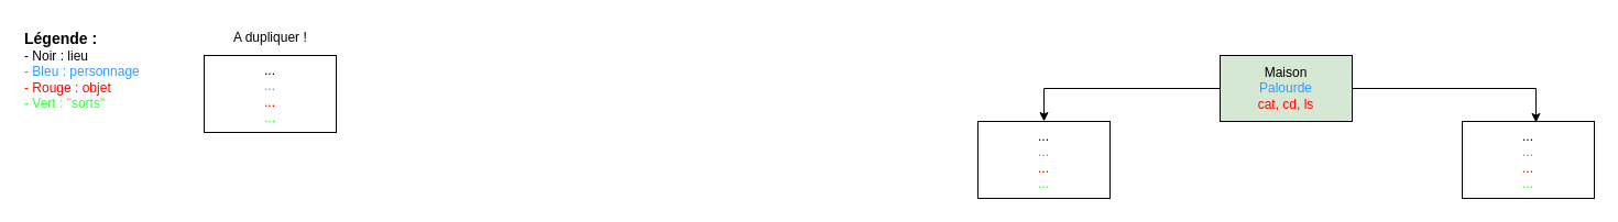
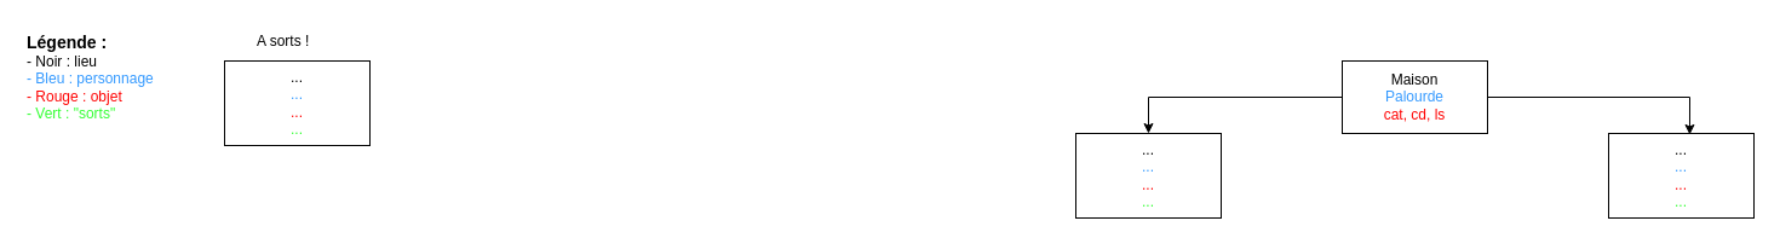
  <mxCell id="0" />
  <mxCell id="1" parent="0" />
  <mxCell id="2" style="edgeStyle=orthogonalEdgeStyle;rounded=0;orthogonalLoop=1;jettySize=auto;html=1;exitX=0;exitY=0.5;exitDx=0;exitDy=0;entryX=0.5;entryY=0;entryDx=0;entryDy=0;" edge="1" parent="1" source="3" target="4"><mxGeometry relative="1" as="geometry" /></mxCell>
- <mxCell id="3" value="&lt;div&gt;Maison&lt;/div&gt;&lt;div&gt;&lt;font color=&quot;#3399ff&quot;&gt;Palourde&lt;/font&gt;&lt;/div&gt;&lt;div&gt;&lt;font color=&quot;#ff0000&quot;&gt;cat, cd, ls&lt;/font&gt;&lt;br&gt;&lt;/div&gt;" style="rounded=0;whiteSpace=wrap;html=1;fillColor=#d5e8d4;" vertex="1" parent="1"><mxGeometry x="1108" y="50" width="120" height="60" as="geometry" /></mxCell>
+ <mxCell id="3" value="&lt;div&gt;Maison&lt;/div&gt;&lt;div&gt;&lt;font color=&quot;#3399ff&quot;&gt;Palourde&lt;/font&gt;&lt;/div&gt;&lt;div&gt;&lt;font color=&quot;#ff0000&quot;&gt;cat, cd, ls&lt;/font&gt;&lt;br&gt;&lt;/div&gt;" style="rounded=0;whiteSpace=wrap;html=1;" vertex="1" parent="1"><mxGeometry x="1108" y="50" width="120" height="60" as="geometry" /></mxCell>
  <mxCell id="4" value="&lt;div&gt;...&lt;/div&gt;&lt;div&gt;&lt;font color=&quot;#3399ff&quot;&gt;...&lt;/font&gt;&lt;/div&gt;&lt;div&gt;&lt;font color=&quot;#ff0000&quot;&gt;...&lt;/font&gt;&lt;br&gt;&lt;/div&gt;&lt;div&gt;&lt;font color=&quot;#33ff33&quot;&gt;...&lt;/font&gt;&lt;br&gt;&lt;/div&gt;" style="rounded=0;whiteSpace=wrap;html=1;" vertex="1" parent="1"><mxGeometry x="888" y="110" width="120" height="70" as="geometry" /></mxCell>
  <mxCell id="5" value="&lt;div&gt;&lt;font style=&quot;font-size: 14px;&quot;&gt;&lt;b&gt;Légende : &lt;/b&gt;&lt;/font&gt;&lt;br&gt;&lt;/div&gt;&lt;div&gt;- Noir : lieu&lt;/div&gt;&lt;div&gt;&lt;font color=&quot;#3399ff&quot;&gt;- Bleu : personnage&lt;/font&gt;&lt;/div&gt;&lt;div&gt;&lt;font color=&quot;#ff0000&quot;&gt;- Rouge : objet&lt;/font&gt;&lt;/div&gt;&lt;div&gt;&lt;font color=&quot;#33ff33&quot;&gt;- Vert : &quot;sorts&quot;&lt;/font&gt;&lt;br&gt;&lt;/div&gt;" style="text;html=1;whiteSpace=wrap;overflow=hidden;rounded=0;" vertex="1" parent="1"><mxGeometry x="20" y="20" width="180" height="120" as="geometry" /></mxCell>
  <mxCell id="6" value="&lt;div&gt;...&lt;/div&gt;&lt;div&gt;&lt;font color=&quot;#3399ff&quot;&gt;...&lt;/font&gt;&lt;/div&gt;&lt;div&gt;&lt;font color=&quot;#ff0000&quot;&gt;...&lt;/font&gt;&lt;br&gt;&lt;/div&gt;&lt;div&gt;&lt;font color=&quot;#33ff33&quot;&gt;...&lt;/font&gt;&lt;br&gt;&lt;/div&gt;" style="rounded=0;whiteSpace=wrap;html=1;" vertex="1" parent="1"><mxGeometry x="1328" y="110" width="120" height="70" as="geometry" /></mxCell>
  <mxCell id="7" style="edgeStyle=orthogonalEdgeStyle;rounded=0;orthogonalLoop=1;jettySize=auto;html=1;exitX=1;exitY=0.5;exitDx=0;exitDy=0;entryX=0.558;entryY=0.014;entryDx=0;entryDy=0;entryPerimeter=0;" edge="1" parent="1" source="3" target="6"><mxGeometry relative="1" as="geometry" /></mxCell>
  <mxCell id="8" value="&lt;div&gt;...&lt;/div&gt;&lt;div&gt;&lt;font color=&quot;#3399ff&quot;&gt;...&lt;/font&gt;&lt;/div&gt;&lt;div&gt;&lt;font color=&quot;#ff0000&quot;&gt;...&lt;/font&gt;&lt;br&gt;&lt;/div&gt;&lt;div&gt;&lt;font color=&quot;#33ff33&quot;&gt;...&lt;/font&gt;&lt;br&gt;&lt;/div&gt;" style="rounded=0;whiteSpace=wrap;html=1;" vertex="1" parent="1"><mxGeometry x="185" y="50" width="120" height="70" as="geometry" /></mxCell>
- <mxCell id="9" value="A dupliquer !" style="text;html=1;whiteSpace=wrap;overflow=hidden;rounded=0;" vertex="1" parent="1"><mxGeometry x="210" y="20" width="70" height="30" as="geometry" /></mxCell>
+ <mxCell id="9" value="A sorts !" style="text;html=1;whiteSpace=wrap;overflow=hidden;rounded=0;" vertex="1" parent="1"><mxGeometry x="210" y="20" width="70" height="30" as="geometry" /></mxCell>
